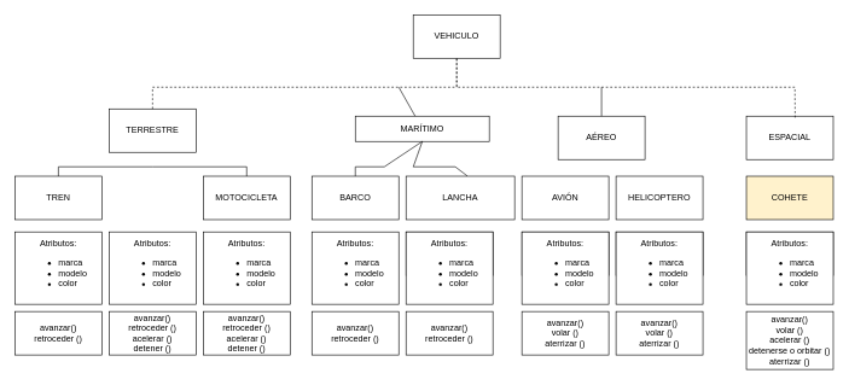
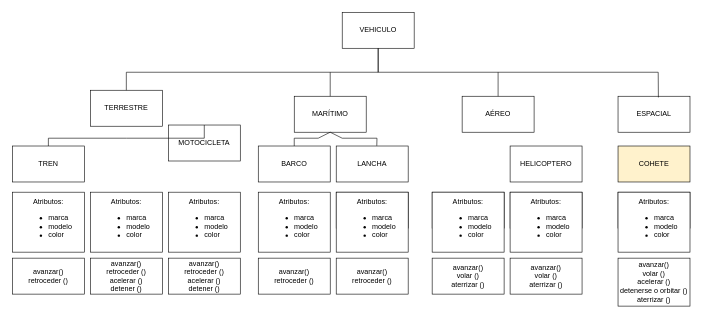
  <mxCell id="0" />
  <mxCell id="1" parent="0" />
  <mxCell id="2" value="VEHICULO" style="rounded=0;whiteSpace=wrap;html=1;" vertex="1" parent="1"><mxGeometry x="570" y="20" width="120" height="60" as="geometry" /></mxCell>
  <mxCell id="3" value="TERRESTRE" style="rounded=0;whiteSpace=wrap;html=1;" vertex="1" parent="1"><mxGeometry x="150" y="150" width="120" height="60" as="geometry" /></mxCell>
- <mxCell id="4" value="MARÍTIMO" style="rounded=0;whiteSpace=wrap;html=1;" vertex="1" parent="1"><mxGeometry x="490" y="160" width="185" height="35" as="geometry" /></mxCell>
+ <mxCell id="4" value="MARÍTIMO" style="rounded=0;whiteSpace=wrap;html=1;" vertex="1" parent="1"><mxGeometry x="490" y="160" width="120" height="60" as="geometry" /></mxCell>
  <mxCell id="5" value="AÉREO" style="rounded=0;whiteSpace=wrap;html=1;" vertex="1" parent="1"><mxGeometry x="770" y="160" width="120" height="60" as="geometry" /></mxCell>
  <mxCell id="6" value="ESPACIAL" style="rounded=0;whiteSpace=wrap;html=1;" vertex="1" parent="1"><mxGeometry x="1030" y="160" width="120" height="60" as="geometry" /></mxCell>
- <mxCell id="7" value="" style="endArrow=none;html=1;rounded=0;entryX=0.5;entryY=1;entryDx=0;entryDy=0;exitX=0.5;exitY=0;exitDx=0;exitDy=0;dashed=1;" edge="1" parent="1" source="3" target="2"><mxGeometry width="50" height="50" relative="1" as="geometry"><mxPoint x="640" y="260" as="sourcePoint" /><mxPoint x="690" y="210" as="targetPoint" /><Array as="points"><mxPoint x="210" y="120" /><mxPoint x="630" y="120" /></Array></mxGeometry></mxCell>
+ <mxCell id="7" value="" style="endArrow=none;html=1;rounded=0;entryX=0.5;entryY=1;entryDx=0;entryDy=0;exitX=0.5;exitY=0;exitDx=0;exitDy=0;" edge="1" parent="1" source="3" target="2"><mxGeometry width="50" height="50" relative="1" as="geometry"><mxPoint x="640" y="260" as="sourcePoint" /><mxPoint x="690" y="210" as="targetPoint" /><Array as="points"><mxPoint x="210" y="120" /><mxPoint x="630" y="120" /></Array></mxGeometry></mxCell>
  <mxCell id="8" value="" style="endArrow=none;html=1;rounded=0;" edge="1" parent="1" source="4"><mxGeometry width="50" height="50" relative="1" as="geometry"><mxPoint x="640" y="260" as="sourcePoint" /><mxPoint x="550" y="120" as="targetPoint" /></mxGeometry></mxCell>
- <mxCell id="9" value="" style="endArrow=none;html=1;rounded=0;entryX=0.5;entryY=1;entryDx=0;entryDy=0;exitX=0.561;exitY=0.033;exitDx=0;exitDy=0;exitPerimeter=0;dashed=1;" edge="1" parent="1" source="6" target="2"><mxGeometry width="50" height="50" relative="1" as="geometry"><mxPoint x="640" y="260" as="sourcePoint" /><mxPoint x="690" y="210" as="targetPoint" /><Array as="points"><mxPoint x="1097" y="120" /><mxPoint x="630" y="120" /></Array></mxGeometry></mxCell>
+ <mxCell id="9" value="" style="endArrow=none;html=1;rounded=0;entryX=0.5;entryY=1;entryDx=0;entryDy=0;exitX=0.561;exitY=0.033;exitDx=0;exitDy=0;exitPerimeter=0;" edge="1" parent="1" source="6" target="2"><mxGeometry width="50" height="50" relative="1" as="geometry"><mxPoint x="640" y="260" as="sourcePoint" /><mxPoint x="690" y="210" as="targetPoint" /><Array as="points"><mxPoint x="1097" y="120" /><mxPoint x="630" y="120" /></Array></mxGeometry></mxCell>
  <mxCell id="10" value="" style="endArrow=none;html=1;rounded=0;" edge="1" parent="1" source="5"><mxGeometry width="50" height="50" relative="1" as="geometry"><mxPoint x="640" y="260" as="sourcePoint" /><mxPoint x="830" y="120" as="targetPoint" /></mxGeometry></mxCell>
  <mxCell id="11" value="TREN" style="rounded=0;whiteSpace=wrap;html=1;" vertex="1" parent="1"><mxGeometry x="20" y="243" width="120" height="60" as="geometry" /></mxCell>
- <mxCell id="12" value="MOTOCICLETA" style="rounded=0;whiteSpace=wrap;html=1;" vertex="1" parent="1"><mxGeometry x="280" y="243" width="120" height="60" as="geometry" /></mxCell>
+ <mxCell id="12" value="MOTOCICLETA" style="rounded=0;whiteSpace=wrap;html=1;" vertex="1" parent="1"><mxGeometry x="280" y="208" width="120" height="60" as="geometry" /></mxCell>
  <mxCell id="13" value="BARCO" style="rounded=0;whiteSpace=wrap;html=1;" vertex="1" parent="1"><mxGeometry x="430" y="243" width="120" height="60" as="geometry" /></mxCell>
- <mxCell id="14" value="LANCHA" style="rounded=0;whiteSpace=wrap;html=1;" vertex="1" parent="1"><mxGeometry x="560" y="243" width="150" height="60" as="geometry" /></mxCell>
- <mxCell id="15" value="AVIÓN&lt;br&gt;" style="rounded=0;whiteSpace=wrap;html=1;" vertex="1" parent="1"><mxGeometry x="720" y="243" width="120" height="60" as="geometry" /></mxCell>
+ <mxCell id="14" value="LANCHA" style="rounded=0;whiteSpace=wrap;html=1;" vertex="1" parent="1"><mxGeometry x="560" y="243" width="120" height="60" as="geometry" /></mxCell>
  <mxCell id="16" value="HELICOPTERO" style="rounded=0;whiteSpace=wrap;html=1;" vertex="1" parent="1"><mxGeometry x="850" y="243" width="120" height="60" as="geometry" /></mxCell>
  <mxCell id="17" value="COHETE" style="rounded=0;whiteSpace=wrap;html=1;fillColor=#fff2cc;" vertex="1" parent="1"><mxGeometry x="1030" y="243" width="120" height="60" as="geometry" /></mxCell>
  <mxCell id="18" value="Atributos:&lt;br&gt;&lt;div style=&quot;text-align: left;&quot;&gt;&lt;ul&gt;&lt;li&gt;&lt;span style=&quot;background-color: initial;&quot;&gt;marca&amp;nbsp;&lt;/span&gt;&lt;/li&gt;&lt;li&gt;&lt;span style=&quot;background-color: initial;&quot;&gt;modelo&lt;/span&gt;&lt;/li&gt;&lt;li&gt;&lt;span style=&quot;background-color: initial;&quot;&gt;color&lt;/span&gt;&lt;/li&gt;&lt;/ul&gt;&lt;/div&gt;" style="rounded=0;whiteSpace=wrap;html=1;" vertex="1" parent="1"><mxGeometry x="20" y="320" width="120" height="100" as="geometry" /></mxCell>
  <mxCell id="19" value="" style="rounded=0;whiteSpace=wrap;html=1;" vertex="1" parent="1"><mxGeometry x="560" y="320" width="120" height="60" as="geometry" /></mxCell>
  <mxCell id="20" value="" style="rounded=0;whiteSpace=wrap;html=1;" vertex="1" parent="1"><mxGeometry x="1030" y="320" width="120" height="60" as="geometry" /></mxCell>
  <mxCell id="21" value="" style="rounded=0;whiteSpace=wrap;html=1;" vertex="1" parent="1"><mxGeometry x="850" y="320" width="120" height="60" as="geometry" /></mxCell>
  <mxCell id="22" value="" style="rounded=0;whiteSpace=wrap;html=1;" vertex="1" parent="1"><mxGeometry x="720" y="320" width="120" height="60" as="geometry" /></mxCell>
  <mxCell id="23" value="Atributos:&lt;br&gt;&lt;div style=&quot;text-align: left;&quot;&gt;&lt;ul&gt;&lt;li&gt;&lt;span style=&quot;background-color: initial;&quot;&gt;marca&amp;nbsp;&lt;/span&gt;&lt;/li&gt;&lt;li&gt;&lt;span style=&quot;background-color: initial;&quot;&gt;modelo&lt;/span&gt;&lt;/li&gt;&lt;li&gt;&lt;span style=&quot;background-color: initial;&quot;&gt;color&lt;/span&gt;&lt;/li&gt;&lt;/ul&gt;&lt;/div&gt;" style="rounded=0;whiteSpace=wrap;html=1;" vertex="1" parent="1"><mxGeometry x="150" y="320" width="120" height="100" as="geometry" /></mxCell>
  <mxCell id="24" value="Atributos:&lt;br&gt;&lt;div style=&quot;text-align: left;&quot;&gt;&lt;ul&gt;&lt;li&gt;&lt;span style=&quot;background-color: initial;&quot;&gt;marca&amp;nbsp;&lt;/span&gt;&lt;/li&gt;&lt;li&gt;&lt;span style=&quot;background-color: initial;&quot;&gt;modelo&lt;/span&gt;&lt;/li&gt;&lt;li&gt;&lt;span style=&quot;background-color: initial;&quot;&gt;color&lt;/span&gt;&lt;/li&gt;&lt;/ul&gt;&lt;/div&gt;" style="rounded=0;whiteSpace=wrap;html=1;" vertex="1" parent="1"><mxGeometry x="280" y="320" width="120" height="100" as="geometry" /></mxCell>
  <mxCell id="25" value="" style="endArrow=none;html=1;rounded=0;exitX=0.5;exitY=0;exitDx=0;exitDy=0;" edge="1" parent="1" source="11"><mxGeometry width="50" height="50" relative="1" as="geometry"><mxPoint x="180" y="250" as="sourcePoint" /><mxPoint x="210" y="230" as="targetPoint" /><Array as="points"><mxPoint y="230" x="80" /></Array></mxGeometry></mxCell>
  <mxCell id="26" value="" style="endArrow=none;html=1;rounded=0;entryX=0.5;entryY=0;entryDx=0;entryDy=0;" edge="1" parent="1" target="12"><mxGeometry width="50" height="50" relative="1" as="geometry"><mxPoint x="210" y="230" as="sourcePoint" /><mxPoint x="230" y="200" as="targetPoint" /><Array as="points"><mxPoint x="340" y="230" /></Array></mxGeometry></mxCell>
  <mxCell id="27" value="" style="endArrow=none;html=1;rounded=0;entryX=0.5;entryY=1;entryDx=0;entryDy=0;exitX=0.564;exitY=-0.006;exitDx=0;exitDy=0;exitPerimeter=0;" edge="1" parent="1" source="14" target="4"><mxGeometry width="50" height="50" relative="1" as="geometry"><mxPoint x="660" y="250" as="sourcePoint" /><mxPoint x="710" y="200" as="targetPoint" /><Array as="points"><mxPoint x="628" y="230" /><mxPoint x="570" y="230" /></Array></mxGeometry></mxCell>
  <mxCell id="28" value="" style="endArrow=none;html=1;rounded=0;entryX=0.5;entryY=1;entryDx=0;entryDy=0;exitX=0.5;exitY=0;exitDx=0;exitDy=0;" edge="1" parent="1" source="13" target="4"><mxGeometry width="50" height="50" relative="1" as="geometry"><mxPoint x="660" y="250" as="sourcePoint" /><mxPoint x="710" y="200" as="targetPoint" /><Array as="points"><mxPoint x="490" y="230" /><mxPoint x="530" y="230" /></Array></mxGeometry></mxCell>
  <mxCell id="29" value="avanzar()&lt;br&gt;retroceder ()" style="rounded=0;whiteSpace=wrap;html=1;" vertex="1" parent="1"><mxGeometry x="20" y="430" width="120" height="60" as="geometry" /></mxCell>
  <mxCell id="30" value="avanzar()&lt;br&gt;retroceder ()&lt;br&gt;acelerar ()&lt;br&gt;detener ()" style="rounded=0;whiteSpace=wrap;html=1;" vertex="1" parent="1"><mxGeometry x="150" y="430" width="120" height="60" as="geometry" /></mxCell>
  <mxCell id="31" value="avanzar()&lt;br&gt;retroceder ()&lt;br&gt;acelerar ()&lt;br&gt;detener ()" style="rounded=0;whiteSpace=wrap;html=1;" vertex="1" parent="1"><mxGeometry x="280" y="430" width="120" height="60" as="geometry" /></mxCell>
  <mxCell id="32" value="avanzar()&lt;br&gt;retroceder ()" style="rounded=0;whiteSpace=wrap;html=1;" vertex="1" parent="1"><mxGeometry x="430" y="430" width="120" height="60" as="geometry" /></mxCell>
  <mxCell id="33" value="avanzar()&lt;br&gt;retroceder ()" style="rounded=0;whiteSpace=wrap;html=1;" vertex="1" parent="1"><mxGeometry x="560" y="430" width="120" height="60" as="geometry" /></mxCell>
  <mxCell id="34" value="avanzar()&lt;br&gt;volar ()&lt;br&gt;aterrizar ()" style="rounded=0;whiteSpace=wrap;html=1;" vertex="1" parent="1"><mxGeometry x="720" y="430" width="120" height="60" as="geometry" /></mxCell>
  <mxCell id="35" value="avanzar()&lt;br&gt;volar ()&lt;br&gt;aterrizar ()" style="rounded=0;whiteSpace=wrap;html=1;" vertex="1" parent="1"><mxGeometry x="850" y="430" width="120" height="60" as="geometry" /></mxCell>
  <mxCell id="36" value="avanzar()&lt;br&gt;volar ()&lt;br&gt;acelerar ()&lt;br&gt;detenerse o orbitar ()&lt;br&gt;aterrizar ()" style="rounded=0;whiteSpace=wrap;html=1;" vertex="1" parent="1"><mxGeometry x="1030" y="430" width="120" height="80" as="geometry" /></mxCell>
  <mxCell id="37" value="Atributos:&lt;br&gt;&lt;div style=&quot;text-align: left;&quot;&gt;&lt;ul&gt;&lt;li&gt;&lt;span style=&quot;background-color: initial;&quot;&gt;marca&amp;nbsp;&lt;/span&gt;&lt;/li&gt;&lt;li&gt;&lt;span style=&quot;background-color: initial;&quot;&gt;modelo&lt;/span&gt;&lt;/li&gt;&lt;li&gt;&lt;span style=&quot;background-color: initial;&quot;&gt;color&lt;/span&gt;&lt;/li&gt;&lt;/ul&gt;&lt;/div&gt;" style="rounded=0;whiteSpace=wrap;html=1;" vertex="1" parent="1"><mxGeometry x="430" y="320" width="120" height="100" as="geometry" /></mxCell>
  <mxCell id="38" value="Atributos:&lt;br&gt;&lt;div style=&quot;text-align: left;&quot;&gt;&lt;ul&gt;&lt;li&gt;&lt;span style=&quot;background-color: initial;&quot;&gt;marca&amp;nbsp;&lt;/span&gt;&lt;/li&gt;&lt;li&gt;&lt;span style=&quot;background-color: initial;&quot;&gt;modelo&lt;/span&gt;&lt;/li&gt;&lt;li&gt;&lt;span style=&quot;background-color: initial;&quot;&gt;color&lt;/span&gt;&lt;/li&gt;&lt;/ul&gt;&lt;/div&gt;" style="rounded=0;whiteSpace=wrap;html=1;" vertex="1" parent="1"><mxGeometry x="560" y="320" width="120" height="100" as="geometry" /></mxCell>
  <mxCell id="39" value="Atributos:&lt;br&gt;&lt;div style=&quot;text-align: left;&quot;&gt;&lt;ul&gt;&lt;li&gt;&lt;span style=&quot;background-color: initial;&quot;&gt;marca&amp;nbsp;&lt;/span&gt;&lt;/li&gt;&lt;li&gt;&lt;span style=&quot;background-color: initial;&quot;&gt;modelo&lt;/span&gt;&lt;/li&gt;&lt;li&gt;&lt;span style=&quot;background-color: initial;&quot;&gt;color&lt;/span&gt;&lt;/li&gt;&lt;/ul&gt;&lt;/div&gt;" style="rounded=0;whiteSpace=wrap;html=1;" vertex="1" parent="1"><mxGeometry x="720" y="320" width="120" height="100" as="geometry" /></mxCell>
  <mxCell id="40" value="Atributos:&lt;br&gt;&lt;div style=&quot;text-align: left;&quot;&gt;&lt;ul&gt;&lt;li&gt;&lt;span style=&quot;background-color: initial;&quot;&gt;marca&amp;nbsp;&lt;/span&gt;&lt;/li&gt;&lt;li&gt;&lt;span style=&quot;background-color: initial;&quot;&gt;modelo&lt;/span&gt;&lt;/li&gt;&lt;li&gt;&lt;span style=&quot;background-color: initial;&quot;&gt;color&lt;/span&gt;&lt;/li&gt;&lt;/ul&gt;&lt;/div&gt;" style="rounded=0;whiteSpace=wrap;html=1;" vertex="1" parent="1"><mxGeometry x="850" y="320" width="120" height="100" as="geometry" /></mxCell>
  <mxCell id="41" value="Atributos:&lt;br&gt;&lt;div style=&quot;text-align: left;&quot;&gt;&lt;ul&gt;&lt;li&gt;&lt;span style=&quot;background-color: initial;&quot;&gt;marca&amp;nbsp;&lt;/span&gt;&lt;/li&gt;&lt;li&gt;&lt;span style=&quot;background-color: initial;&quot;&gt;modelo&lt;/span&gt;&lt;/li&gt;&lt;li&gt;&lt;span style=&quot;background-color: initial;&quot;&gt;color&lt;/span&gt;&lt;/li&gt;&lt;/ul&gt;&lt;/div&gt;" style="rounded=0;whiteSpace=wrap;html=1;" vertex="1" parent="1"><mxGeometry x="1030" y="320" width="120" height="100" as="geometry" /></mxCell>
